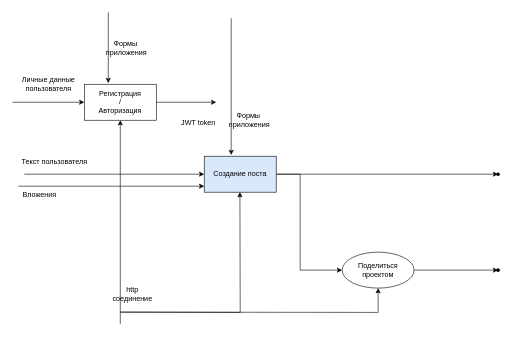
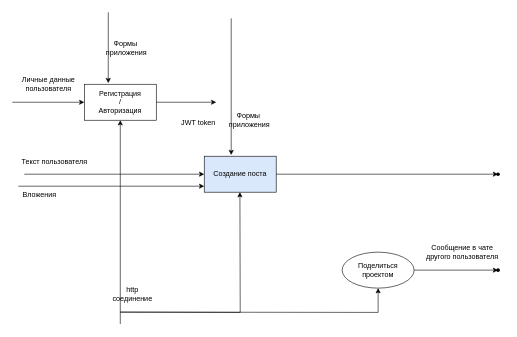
  <mxCell id="0" />
  <mxCell id="1" parent="0" />
  <mxCell id="2" value="Регистрация&lt;br&gt;/&lt;br&gt;Авторизация" style="rounded=0;whiteSpace=wrap;html=1;" vertex="1" parent="1"><mxGeometry x="140" y="140" width="120" height="60" as="geometry" /></mxCell>
  <mxCell id="3" value="" style="endArrow=classic;html=1;rounded=0;" edge="1" parent="1" target="2"><mxGeometry width="50" height="50" relative="1" as="geometry"><mxPoint x="20" y="170" as="sourcePoint" /><mxPoint x="700" y="320" as="targetPoint" /></mxGeometry></mxCell>
  <mxCell id="4" value="Личные данные&lt;br&gt;пользователя" style="text;html=1;align=center;verticalAlign=middle;resizable=0;points=[];autosize=1;strokeColor=none;fillColor=none;" vertex="1" parent="1"><mxGeometry x="25" y="120" width="110" height="40" as="geometry" /></mxCell>
  <mxCell id="5" value="" style="endArrow=classic;html=1;rounded=0;entryX=0.333;entryY=-0.033;entryDx=0;entryDy=0;entryPerimeter=0;" edge="1" parent="1" target="2"><mxGeometry width="50" height="50" relative="1" as="geometry"><mxPoint x="180" y="20" as="sourcePoint" /><mxPoint x="30" y="110" as="targetPoint" /></mxGeometry></mxCell>
  <mxCell id="6" value="Формы&amp;nbsp;&lt;br&gt;приложения" style="text;html=1;align=center;verticalAlign=middle;resizable=0;points=[];autosize=1;strokeColor=none;fillColor=none;" vertex="1" parent="1"><mxGeometry x="165" y="60" width="90" height="40" as="geometry" /></mxCell>
- <mxCell id="7" value="" style="edgeStyle=orthogonalEdgeStyle;rounded=0;orthogonalLoop=1;jettySize=auto;html=1;" edge="1" parent="1" source="9" target="18"><mxGeometry relative="1" as="geometry"><Array as="points"><mxPoint x="500" y="290" /><mxPoint x="500" y="450" /></Array></mxGeometry></mxCell>
  <mxCell id="8" value="" style="edgeStyle=orthogonalEdgeStyle;rounded=0;orthogonalLoop=1;jettySize=auto;html=1;" edge="1" parent="1" source="9" target="21"><mxGeometry relative="1" as="geometry" /></mxCell>
  <mxCell id="9" value="Создание поста" style="whiteSpace=wrap;html=1;rounded=0;fillColor=#dae8fc;" vertex="1" parent="1"><mxGeometry x="340" y="260" width="120" height="60" as="geometry" /></mxCell>
  <mxCell id="10" value="JWT token" style="text;html=1;align=center;verticalAlign=middle;resizable=0;points=[];autosize=1;strokeColor=none;fillColor=none;" vertex="1" parent="1"><mxGeometry x="290" y="190" width="80" height="30" as="geometry" /></mxCell>
  <mxCell id="11" value="" style="endArrow=classic;html=1;rounded=0;" edge="1" parent="1"><mxGeometry width="50" height="50" relative="1" as="geometry"><mxPoint x="30" y="310" as="sourcePoint" /><mxPoint x="340" y="310" as="targetPoint" /></mxGeometry></mxCell>
  <mxCell id="12" value="Вложения" style="text;html=1;align=center;verticalAlign=middle;resizable=0;points=[];autosize=1;strokeColor=none;fillColor=none;" vertex="1" parent="1"><mxGeometry x="25" y="310" width="80" height="30" as="geometry" /></mxCell>
  <mxCell id="13" value="" style="endArrow=classic;html=1;rounded=0;" edge="1" parent="1" target="9"><mxGeometry width="50" height="50" relative="1" as="geometry"><mxPoint x="40" y="290" as="sourcePoint" /><mxPoint x="30" y="80" as="targetPoint" /></mxGeometry></mxCell>
  <mxCell id="14" value="Текст пользователя" style="text;html=1;align=center;verticalAlign=middle;resizable=0;points=[];autosize=1;strokeColor=none;fillColor=none;" vertex="1" parent="1"><mxGeometry x="25" y="255" width="130" height="30" as="geometry" /></mxCell>
  <mxCell id="15" value="" style="endArrow=classic;html=1;rounded=0;entryX=0.333;entryY=-0.033;entryDx=0;entryDy=0;entryPerimeter=0;" edge="1" parent="1"><mxGeometry width="50" height="50" relative="1" as="geometry"><mxPoint x="385" y="30" as="sourcePoint" /><mxPoint x="385" y="258" as="targetPoint" /></mxGeometry></mxCell>
  <mxCell id="16" value="Формы&amp;nbsp;&lt;br&gt;приложения" style="text;html=1;align=center;verticalAlign=middle;resizable=0;points=[];autosize=1;strokeColor=none;fillColor=none;" vertex="1" parent="1"><mxGeometry x="370" y="180" width="90" height="40" as="geometry" /></mxCell>
  <mxCell id="17" value="" style="edgeStyle=orthogonalEdgeStyle;rounded=0;orthogonalLoop=1;jettySize=auto;html=1;" edge="1" parent="1" source="18" target="19"><mxGeometry relative="1" as="geometry" /></mxCell>
  <mxCell id="18" value="Поделиться проектом" style="ellipse;whiteSpace=wrap;html=1;" vertex="1" parent="1"><mxGeometry x="570" y="420" width="120" height="60" as="geometry" /></mxCell>
  <mxCell id="19" value="" style="shape=waypoint;sketch=0;size=6;pointerEvents=1;points=[];fillColor=default;resizable=0;rotatable=0;perimeter=centerPerimeter;snapToPoint=1;rounded=0;" vertex="1" parent="1"><mxGeometry x="820" y="440" width="20" height="20" as="geometry" /></mxCell>
+ <mxCell id="20" value="Сообщение в чате&lt;br&gt;другого пользователя" style="text;html=1;align=center;verticalAlign=middle;resizable=0;points=[];autosize=1;strokeColor=none;fillColor=none;" vertex="1" parent="1"><mxGeometry x="700" y="400" width="140" height="40" as="geometry" /></mxCell>
  <mxCell id="21" value="" style="shape=waypoint;sketch=0;size=6;pointerEvents=1;points=[];fillColor=default;resizable=0;rotatable=0;perimeter=centerPerimeter;snapToPoint=1;rounded=0;" vertex="1" parent="1"><mxGeometry x="820" y="280" width="20" height="20" as="geometry" /></mxCell>
  <mxCell id="22" value="" style="endArrow=classic;html=1;rounded=0;exitX=1;exitY=0.5;exitDx=0;exitDy=0;" edge="1" parent="1" source="2"><mxGeometry width="50" height="50" relative="1" as="geometry"><mxPoint x="400" y="280" as="sourcePoint" /><mxPoint x="360" y="170" as="targetPoint" /></mxGeometry></mxCell>
  <mxCell id="23" value="" style="endArrow=classic;html=1;rounded=0;" edge="1" parent="1" target="2"><mxGeometry width="50" height="50" relative="1" as="geometry"><mxPoint x="200" y="540" as="sourcePoint" /><mxPoint x="450" y="230" as="targetPoint" /></mxGeometry></mxCell>
  <mxCell id="24" value="" style="endArrow=classic;html=1;rounded=0;edgeStyle=orthogonalEdgeStyle;" edge="1" parent="1"><mxGeometry width="50" height="50" relative="1" as="geometry"><mxPoint x="200" y="520" as="sourcePoint" /><mxPoint x="399.5" y="320" as="targetPoint" /></mxGeometry></mxCell>
  <mxCell id="25" value="" style="endArrow=classic;html=1;rounded=0;edgeStyle=orthogonalEdgeStyle;entryX=0.5;entryY=1;entryDx=0;entryDy=0;" edge="1" parent="1" target="18"><mxGeometry width="50" height="50" relative="1" as="geometry"><mxPoint x="200" y="520" as="sourcePoint" /><mxPoint x="620" y="520" as="targetPoint" /></mxGeometry></mxCell>
  <mxCell id="26" value="http&lt;br&gt;соединение" style="text;html=1;align=center;verticalAlign=middle;resizable=0;points=[];autosize=1;strokeColor=none;fillColor=none;" vertex="1" parent="1"><mxGeometry x="175" y="470" width="90" height="40" as="geometry" /></mxCell>
